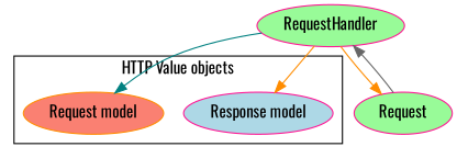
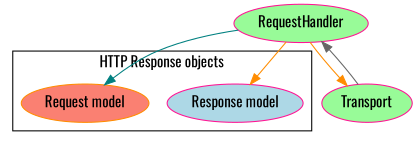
  digraph {
    fontname=Oswald
    node [color=deeppink fillcolor=palegreen fontname=Oswald style=filled]
    edge [color=darkorange fontname=Oswald]
    n1 [fillcolor=lightblue label="Response model"]
    n2 [color=darkorange fillcolor=salmon label="Request model"]
    RequestHandler
-   Transport [label=Request]
+   Transport
    subgraph cluster_1 {
-     label="HTTP Value objects"
+     label="HTTP Response objects"
      n1
      n2
    }
    RequestHandler -> n1
    RequestHandler -> n2 [color=teal]
    RequestHandler -> Transport
    Transport -> RequestHandler [color=gray40]
  }
